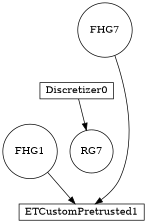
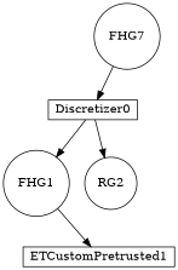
  digraph {
    node [shape=circle]
    n1 [label=FHG7]
    n2 [height=0.01 label=Discretizer0 shape=box width=1]
    n3 [label=FHG1]
-   n4 [label=RG7]
+   n4 [label=RG2]
    n5 [height=0.01 label=ETCustomPretrusted1 shape=box width=1]
-   n1 -> n5
+   n1 -> n2
+   n2 -> n3
    n2 -> n4
    n3 -> n5
  }
